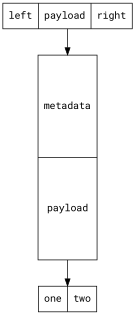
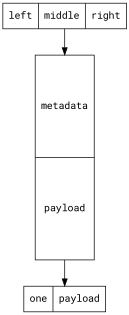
  digraph {
    fontname="Roboto Mono"
    node [fontname="Roboto Mono" shape=record]
    edge [fontname="Roboto Mono"]
-   n1 [label="<f0> left|<f1> payload|<f2> right"]
+   n1 [label="<f0> left|<f1> middle|<f2> right"]
    n2 [height=4 label="{metadata|payload}"]
-   n3 [label="<f0> one|<f1> two"]
+   n3 [label="<f0> one|<f1> payload"]
    n1 -> n2
    n2 -> n3
  }
